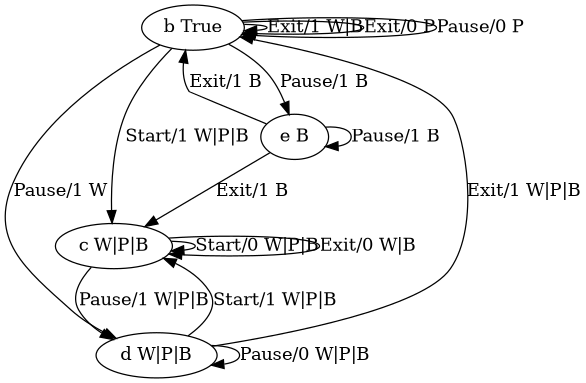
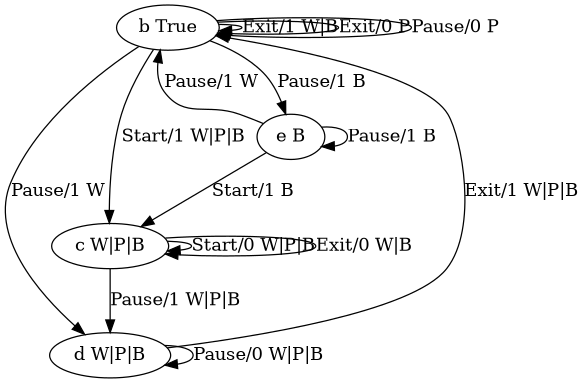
  digraph {
    node [feature="W|P|B"]
    edge [feature="W|P|B"]
    n1 [feature=True label="b True"]
    n2 [label="c W|P|B"]
    n3 [label="d W|P|B"]
    n4 [feature=B label="e B"]
    n1 -> n1 [feature="W|B" label="Exit/1 W|B"]
    n1 -> n1 [feature=P label="Exit/0 P"]
    n1 -> n1 [feature=P label="Pause/0 P"]
    n1 -> n2 [label="Start/1 W|P|B"]
    n1 -> n3 [feature=W label="Pause/1 W"]
    n1 -> n4 [feature=B label="Pause/1 B"]
    n2 -> n2 [label="Start/0 W|P|B"]
    n2 -> n2 [feature="W|B" label="Exit/0 W|B"]
    n2 -> n3 [label="Pause/1 W|P|B"]
    n3 -> n1 [label="Exit/1 W|P|B"]
-   n3 -> n2 [label="Start/1 W|P|B"]
    n3 -> n3 [label="Pause/0 W|P|B"]
-   n4 -> n1 [feature=B label="Exit/1 B"]
-   n4 -> n2 [feature=B label="Exit/1 B"]
+   n4 -> n1 [feature=B label="Pause/1 W"]
+   n4 -> n2 [feature=B label="Start/1 B"]
    n4 -> n4 [feature=B label="Pause/1 B"]
  }
